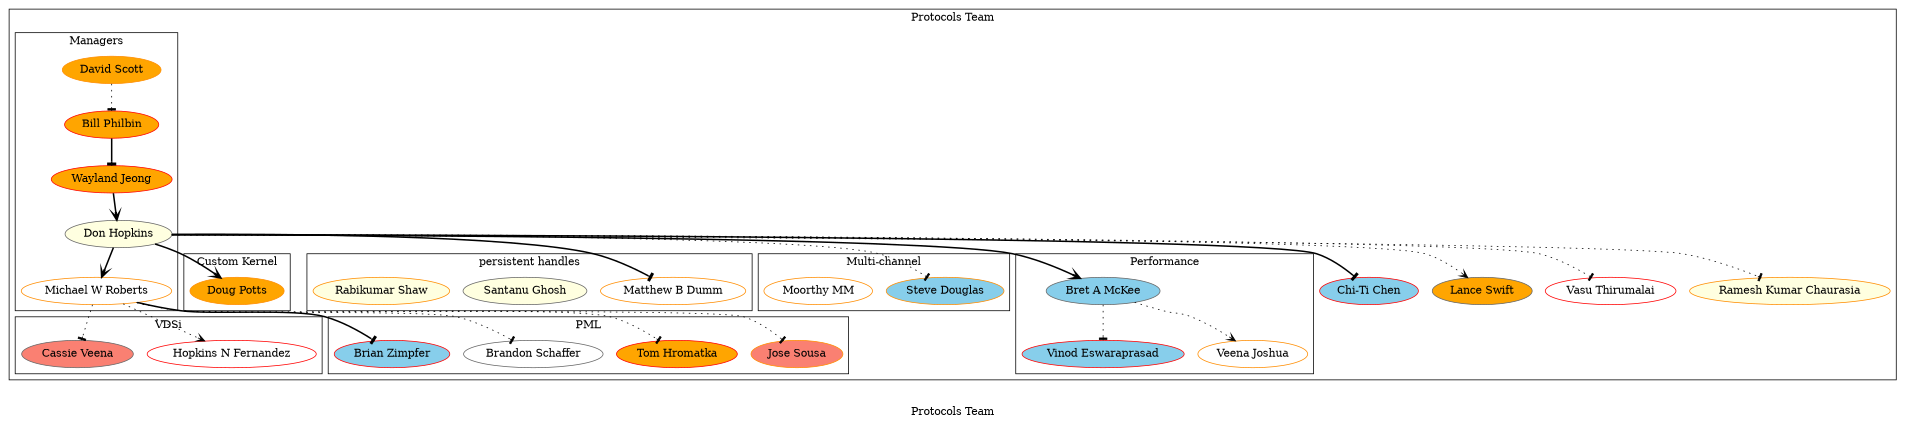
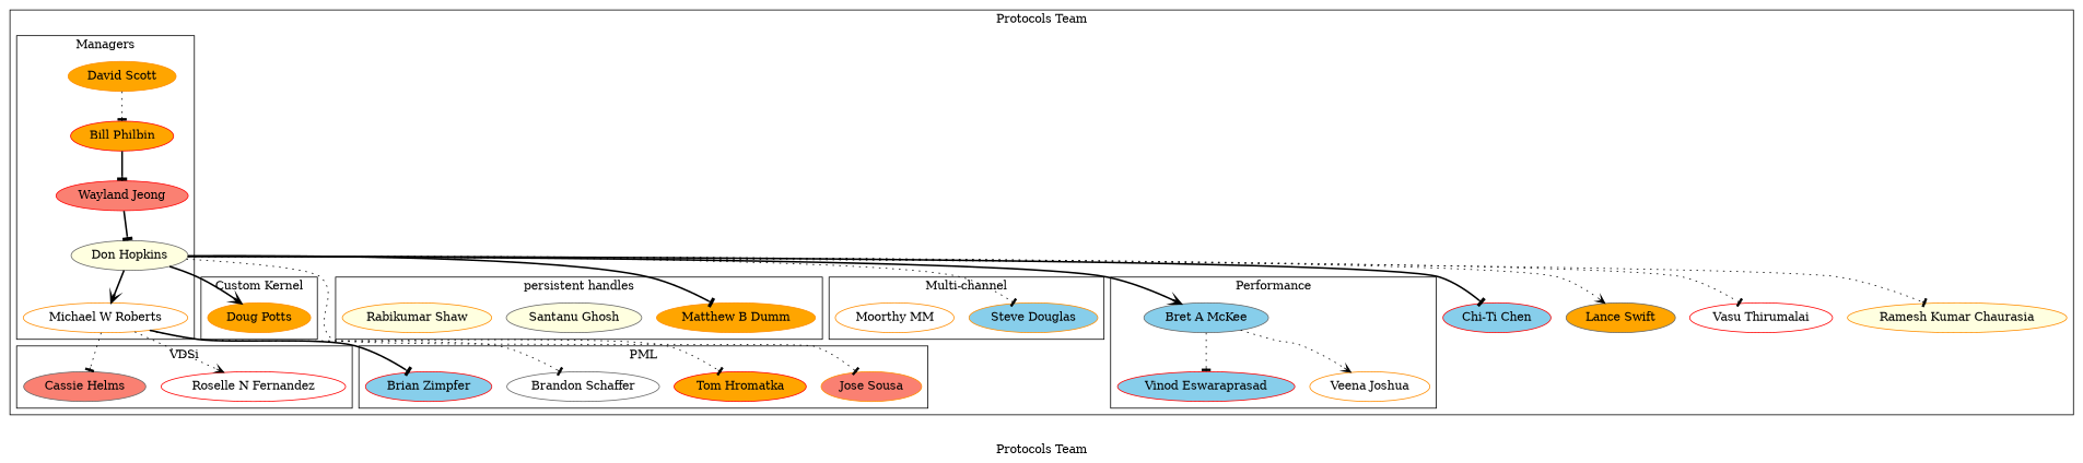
  digraph {
    label="Protocols Team"
    rankdir=TB
    node [color=darkorange fillcolor=white style=filled]
    edge [arrowhead=tee style=dotted]
    n1 [fillcolor=orange label="David Scott"]
    n2 [color=red fillcolor=orange label="Bill Philbin"]
-   n3 [color=red fillcolor=orange label="Wayland Jeong"]
+   n3 [color=red fillcolor=salmon label="Wayland Jeong"]
    n4 [color=gray40 fillcolor=lightyellow label="Don Hopkins"]
    n5 [label="Michael W Roberts"]
    n6 [fillcolor=orange label="Doug Potts"]
    n7 [color=red fillcolor=orange label="Tom Hromatka"]
    n8 [color=gray40 label="Brandon Schaffer"]
    n9 [fillcolor=salmon label="Jose Sousa"]
    n10 [color=red fillcolor=skyblue label="Brian Zimpfer"]
-   n11 [color=red label="Hopkins N Fernandez"]
-   n12 [color=gray40 fillcolor=salmon label="Cassie Veena"]
-   n13 [label="Matthew B Dumm"]
+   n11 [color=red label="Roselle N Fernandez"]
+   n12 [color=gray40 fillcolor=salmon label="Cassie Helms"]
+   n13 [fillcolor=orange label="Matthew B Dumm"]
    n14 [color=gray40 fillcolor=lightyellow label="Santanu Ghosh"]
    n15 [fillcolor=lightyellow label="Rabikumar Shaw"]
    n16 [fillcolor=skyblue label="Steve Douglas"]
    n17 [label="Moorthy MM"]
    n18 [color=gray40 fillcolor=skyblue label="Bret A McKee"]
    n19 [color=red fillcolor=skyblue label="Vinod Eswaraprasad"]
    n20 [label="Veena Joshua"]
    n21 [color=red fillcolor=skyblue label="Chi-Ti Chen"]
    n22 [color=gray40 fillcolor=orange label="Lance Swift"]
    n23 [color=red label="Vasu Thirumalai"]
    n24 [fillcolor=lightyellow label="Ramesh Kumar Chaurasia"]
    subgraph cluster_1 {
      n21
      n22
      n23
      n24
      subgraph cluster_2 {
        label=Managers
        n1
        n2
        n3
        n4
        n5
      }
      subgraph cluster_3 {
        label="Custom Kernel"
        rank=source
        n6
      }
      subgraph cluster_4 {
        label=PML
        n7
        n8
        n9
        n10
      }
      subgraph cluster_5 {
        label=VDSi
        n11
        n12
      }
      subgraph cluster_6 {
        label="persistent handles"
        n13
        n14
        n15
      }
      subgraph cluster_7 {
        label="Multi-channel"
        n16
        n17
      }
      subgraph cluster_8 {
        label=Performance
        n18
        n19
        n20
      }
    }
    n1 -> n2
    n2 -> n3 [style=bold]
-   n3 -> n4 [arrowhead=vee style=bold]
+   n3 -> n4 [style=bold]
    n4 -> n5 [arrowhead=vee style=bold]
    n4 -> n6 [arrowhead=vee style=bold]
    n4 -> n13 [style=bold]
    n4 -> n16
    n4 -> n18 [arrowhead=vee style=bold]
    n4 -> n21 [style=bold]
    n4 -> n22 [arrowhead=vee]
    n4 -> n23
    n4 -> n24
    n5 -> n7
    n5 -> n8
-   n5 -> n9
+   n4 -> n9
    n5 -> n10 [style=bold]
    n5 -> n11 [arrowhead=vee]
    n5 -> n12
    n18 -> n19
    n18 -> n20 [arrowhead=vee]
  }
